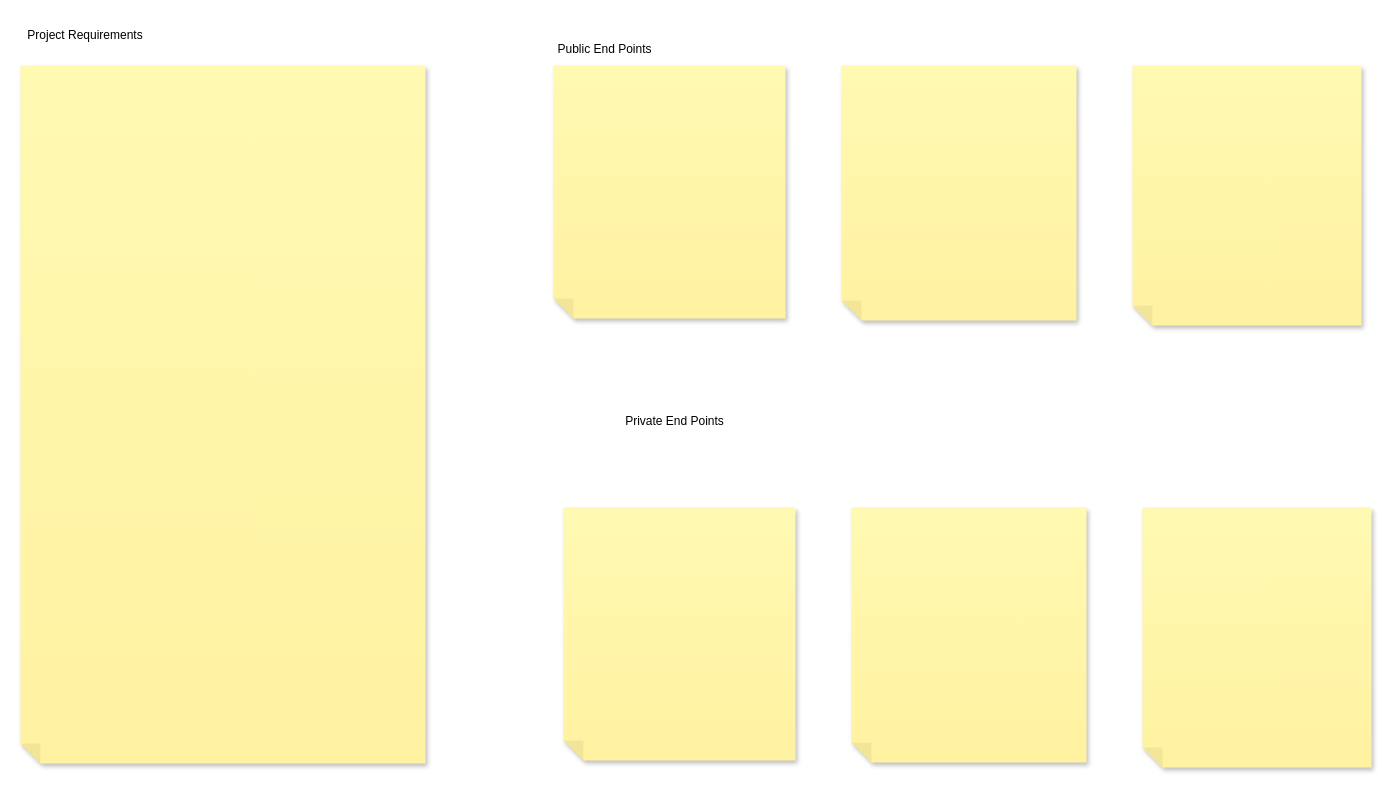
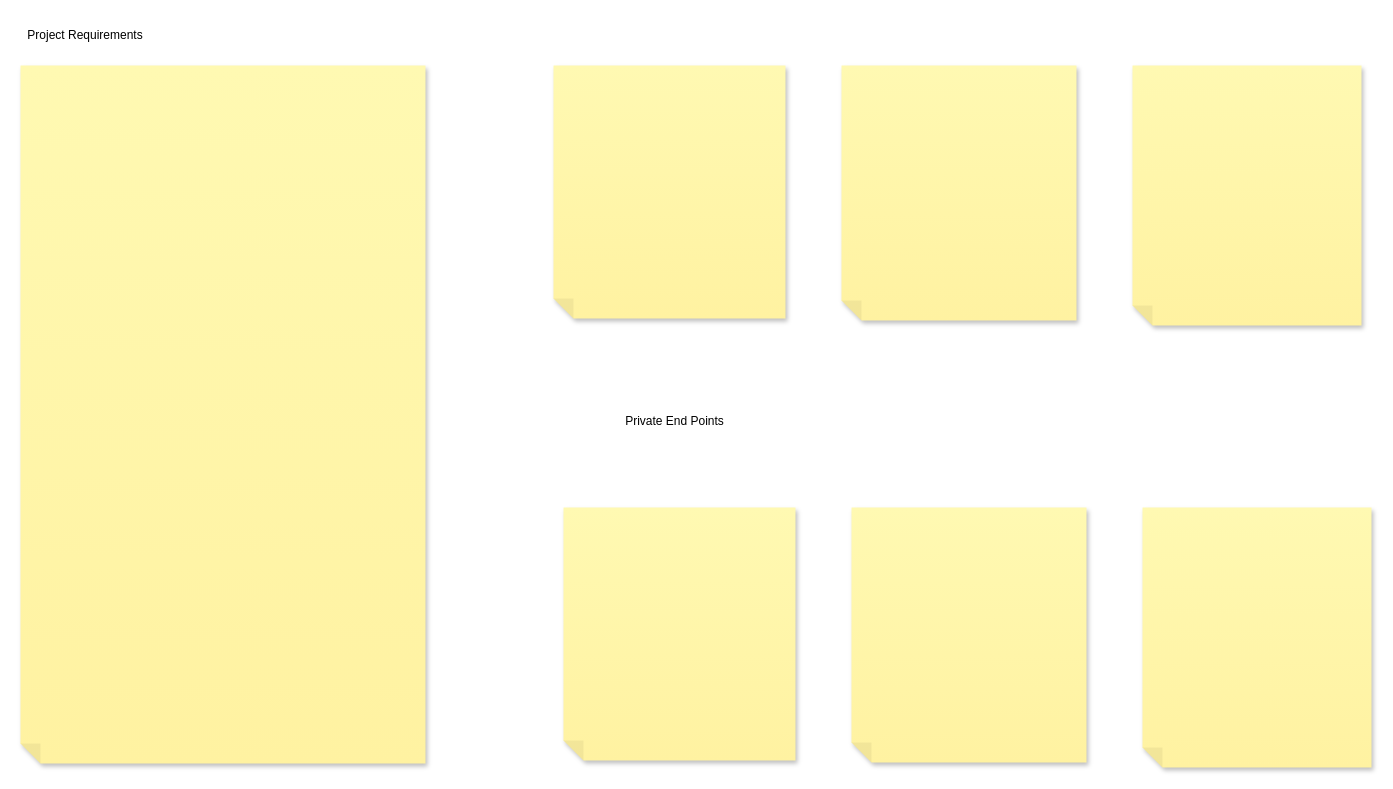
  <mxCell id="0" />
  <mxCell id="1" parent="0" />
  <mxCell id="2" value="" style="shape=note;whiteSpace=wrap;html=1;backgroundOutline=1;fontColor=#000000;darkOpacity=0.05;fillColor=#FFF9B2;strokeColor=none;fillStyle=solid;direction=west;gradientDirection=north;gradientColor=#FFF2A1;shadow=1;size=20;pointerEvents=1;" vertex="1" parent="1"><mxGeometry x="20" y="65" width="405" height="698" as="geometry" /></mxCell>
  <mxCell id="3" value="" style="shape=note;whiteSpace=wrap;html=1;backgroundOutline=1;fontColor=#000000;darkOpacity=0.05;fillColor=#FFF9B2;strokeColor=none;fillStyle=solid;direction=west;gradientDirection=north;gradientColor=#FFF2A1;shadow=1;size=20;pointerEvents=1;" vertex="1" parent="1"><mxGeometry x="1132" y="65" width="229" height="260" as="geometry" /></mxCell>
  <mxCell id="4" value="" style="shape=note;whiteSpace=wrap;html=1;backgroundOutline=1;fontColor=#000000;darkOpacity=0.05;fillColor=#FFF9B2;strokeColor=none;fillStyle=solid;direction=west;gradientDirection=north;gradientColor=#FFF2A1;shadow=1;size=20;pointerEvents=1;" vertex="1" parent="1"><mxGeometry x="841" y="65" width="235" height="255" as="geometry" /></mxCell>
  <mxCell id="5" value="" style="shape=note;whiteSpace=wrap;html=1;backgroundOutline=1;fontColor=#000000;darkOpacity=0.05;fillColor=#FFF9B2;strokeColor=none;fillStyle=solid;direction=west;gradientDirection=north;gradientColor=#FFF2A1;shadow=1;size=20;pointerEvents=1;" vertex="1" parent="1"><mxGeometry x="553" y="65" width="232" height="253" as="geometry" /></mxCell>
  <mxCell id="6" value="Project Requirements" style="text;strokeColor=none;fillColor=none;html=1;align=center;verticalAlign=middle;whiteSpace=wrap;rounded=0;" vertex="1" parent="1"><mxGeometry x="21" y="20" width="128" height="29" as="geometry" /></mxCell>
- <mxCell id="7" value="Public End Points" style="text;strokeColor=none;fillColor=none;html=1;align=center;verticalAlign=middle;whiteSpace=wrap;rounded=0;" vertex="1" parent="1"><mxGeometry x="553" y="34" width="103" height="30" as="geometry" /></mxCell>
  <mxCell id="8" value="" style="shape=note;whiteSpace=wrap;html=1;backgroundOutline=1;fontColor=#000000;darkOpacity=0.05;fillColor=#FFF9B2;strokeColor=none;fillStyle=solid;direction=west;gradientDirection=north;gradientColor=#FFF2A1;shadow=1;size=20;pointerEvents=1;" vertex="1" parent="1"><mxGeometry x="1142" y="507" width="229" height="260" as="geometry" /></mxCell>
  <mxCell id="9" value="" style="shape=note;whiteSpace=wrap;html=1;backgroundOutline=1;fontColor=#000000;darkOpacity=0.05;fillColor=#FFF9B2;strokeColor=none;fillStyle=solid;direction=west;gradientDirection=north;gradientColor=#FFF2A1;shadow=1;size=20;pointerEvents=1;" vertex="1" parent="1"><mxGeometry x="851" y="507" width="235" height="255" as="geometry" /></mxCell>
  <mxCell id="10" value="" style="shape=note;whiteSpace=wrap;html=1;backgroundOutline=1;fontColor=#000000;darkOpacity=0.05;fillColor=#FFF9B2;strokeColor=none;fillStyle=solid;direction=west;gradientDirection=north;gradientColor=#FFF2A1;shadow=1;size=20;pointerEvents=1;" vertex="1" parent="1"><mxGeometry x="563" y="507" width="232" height="253" as="geometry" /></mxCell>
  <mxCell id="11" value="Private End Points" style="text;strokeColor=none;fillColor=none;html=1;align=center;verticalAlign=middle;whiteSpace=wrap;rounded=0;" vertex="1" parent="1"><mxGeometry x="623" y="406" width="103" height="30" as="geometry" /></mxCell>
